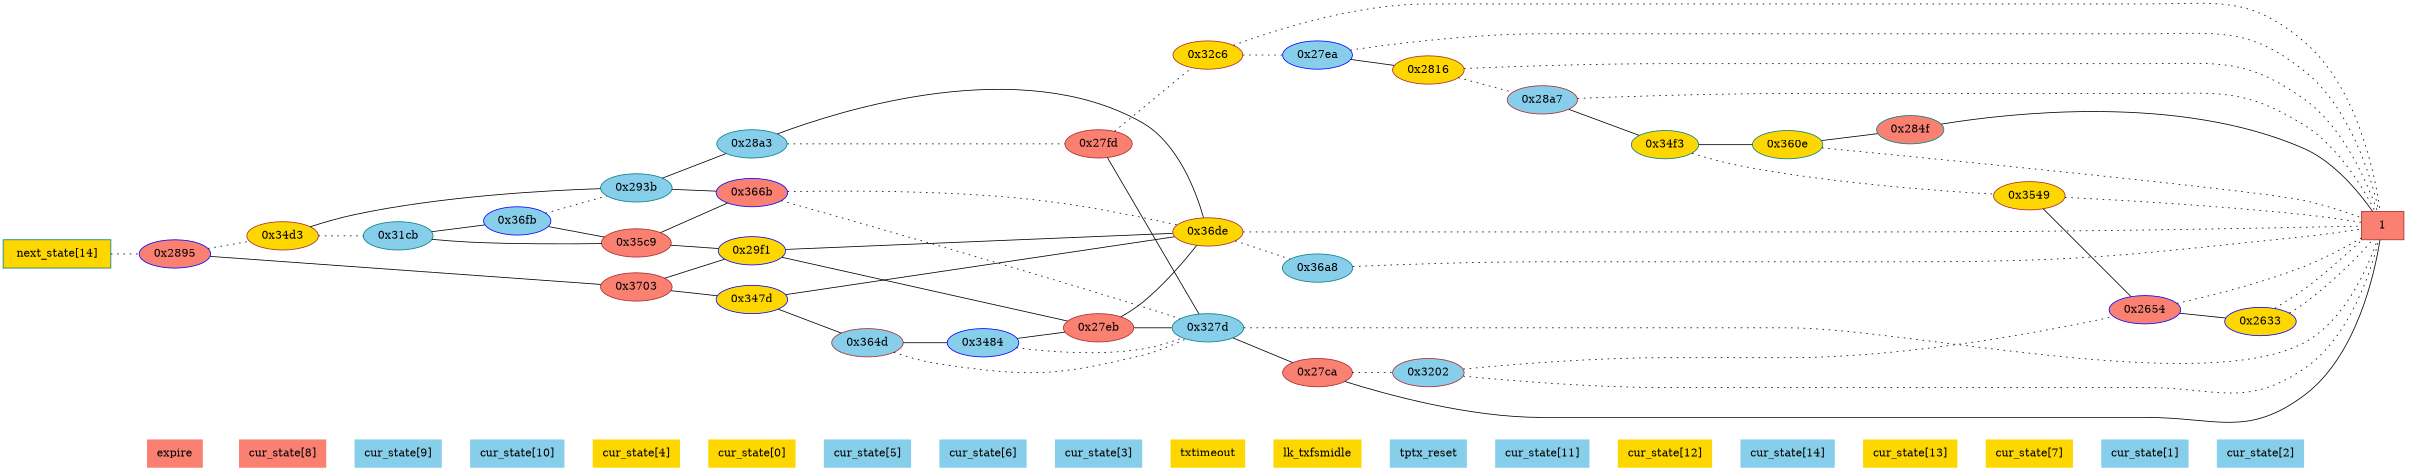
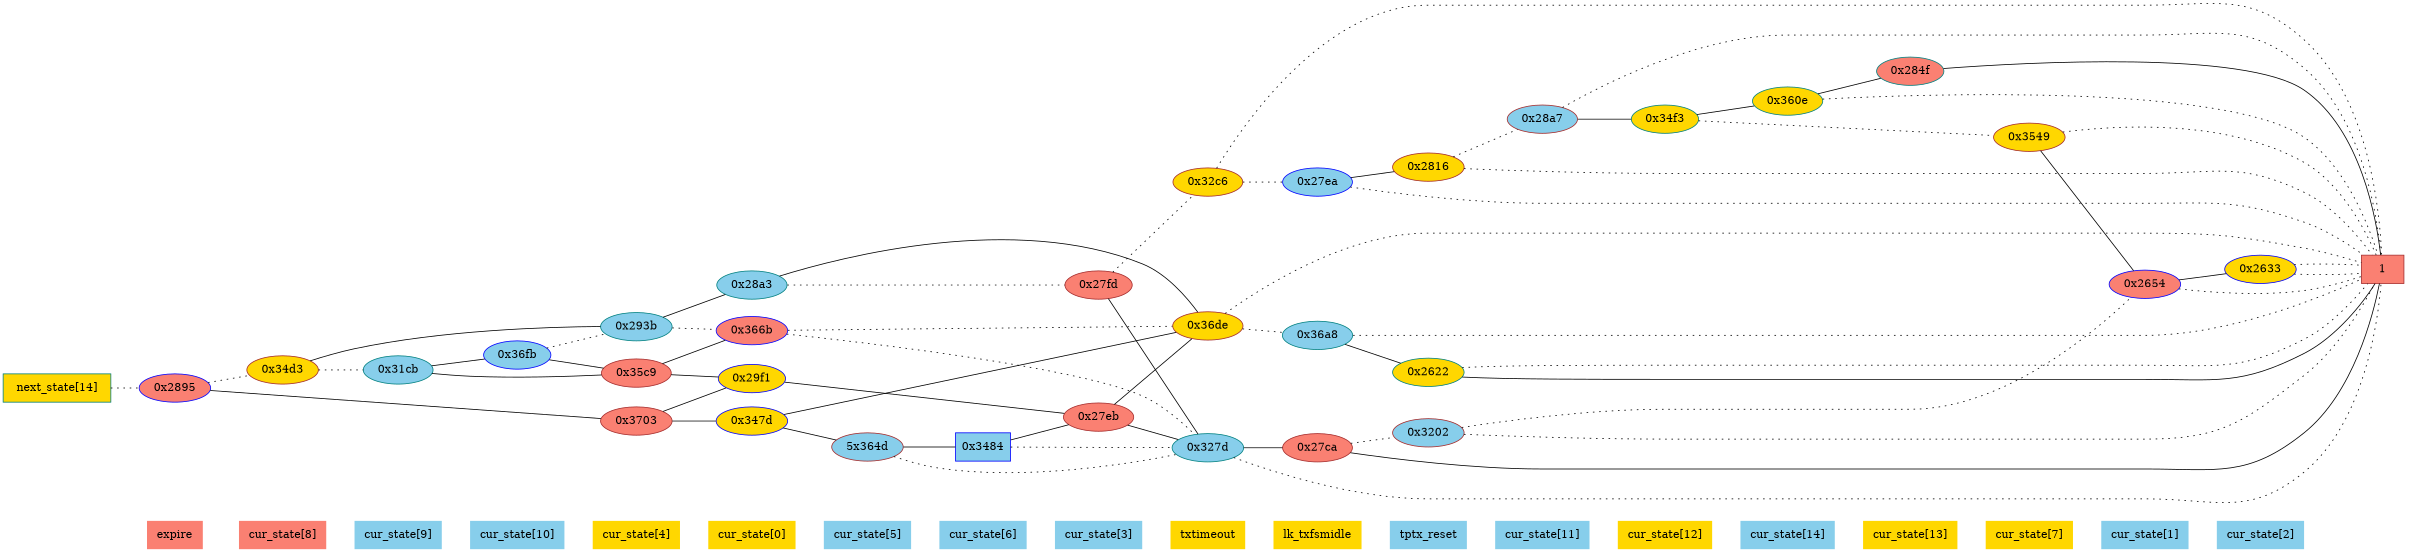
  digraph {
    rankdir=LR
    node [style=filled color=brown fillcolor=skyblue]
    edge [dir=none style=dotted]
    "CONST NODES" [shape=plaintext style=invis color="" fillcolor=""]
    " expire " [color=blue fillcolor=salmon shape=plaintext]
    " cur_state[8] " [color=blue fillcolor=salmon shape=plaintext]
    " cur_state[9] " [shape=plaintext]
    " cur_state[10] " [color=blue shape=plaintext]
    " cur_state[4] " [color=teal fillcolor=gold shape=plaintext]
    " cur_state[0] " [fillcolor=gold shape=plaintext]
    " cur_state[5] " [color=blue shape=plaintext]
    " cur_state[6] " [color=teal shape=plaintext]
    " cur_state[3] " [color=teal shape=plaintext]
    " txtimeout " [fillcolor=gold shape=plaintext]
    " lk_txfsmidle " [color=teal fillcolor=gold shape=plaintext]
    " tptx_reset " [shape=plaintext]
    " cur_state[11] " [shape=plaintext]
    " cur_state[12] " [color=teal fillcolor=gold shape=plaintext]
    " cur_state[14] " [color=teal shape=plaintext]
    " cur_state[13] " [fillcolor=gold shape=plaintext]
    " cur_state[7] " [color=blue fillcolor=gold shape=plaintext]
    " cur_state[1] " [color=blue shape=plaintext]
    " cur_state[2] " [color=blue shape=plaintext]
    "  next_state[14]  " [color=teal fillcolor=gold shape=box]
    "0x2895" [color=blue fillcolor=salmon]
    "0x34d3" [fillcolor=gold]
    "0x31cb" [color=teal]
    "0x36fb" [color=blue]
    "0x35c9" [fillcolor=salmon]
    "0x293b" [color=teal]
    "0x3703" [fillcolor=salmon]
    "0x28a3" [color=teal]
    "0x347d" [color=blue fillcolor=gold]
    "0x366b" [color=blue fillcolor=salmon]
    "0x29f1" [color=blue fillcolor=gold]
-   "0x364d"
-   "0x3484" [color=blue]
+   "0x364d" [label="5x364d"]
+   "0x3484" [color=blue shape=box]
    "0x27eb" [fillcolor=salmon]
    "0x27fd" [fillcolor=salmon]
    "0x327d" [color=teal]
    "0x36de" [fillcolor=gold]
    "0x32c6" [fillcolor=gold]
    "0x27ea" [color=blue]
    "0x36a8" [color=teal]
    "0x27ca" [fillcolor=salmon]
    "0x3202"
+   "0x2622" [color=teal fillcolor=gold]
    "0x2816" [fillcolor=gold]
    "0x28a7"
    "0x34f3" [color=teal fillcolor=gold]
    "0x360e" [color=teal fillcolor=gold]
    "0x284f" [color=teal fillcolor=salmon]
    "0x3549" [fillcolor=gold]
    "0x2654" [color=blue fillcolor=salmon]
    "0x2633" [color=blue fillcolor=gold]
    n53 [fillcolor=salmon label=1 shape=box]
    subgraph sub_1 {
      "CONST NODES"
      " expire "
      " cur_state[8] "
      " cur_state[9] "
      " cur_state[10] "
      " cur_state[4] "
      " cur_state[0] "
      " cur_state[5] "
      " cur_state[6] "
      " cur_state[3] "
      " txtimeout "
      " lk_txfsmidle "
      " tptx_reset "
      " cur_state[11] "
      " cur_state[12] "
      " cur_state[14] "
      " cur_state[13] "
      " cur_state[7] "
      " cur_state[1] "
      " cur_state[2] "
    }
    subgraph sub_2 {
      rank=same
      "  next_state[14]  "
    }
    subgraph sub_3 {
      rank=same
      " expire "
      "0x2895"
    }
    subgraph sub_4 {
      rank=same
      " cur_state[8] "
      "0x34d3"
    }
    subgraph sub_5 {
      rank=same
      " cur_state[9] "
      "0x31cb"
    }
    subgraph sub_6 {
      rank=same
      " cur_state[10] "
      "0x36fb"
    }
    subgraph sub_7 {
      rank=same
      " cur_state[4] "
      "0x35c9"
      "0x293b"
      "0x3703"
    }
    subgraph sub_8 {
      rank=same
      " cur_state[0] "
      "0x28a3"
      "0x347d"
      "0x366b"
      "0x29f1"
    }
    subgraph sub_9 {
      rank=same
      " cur_state[5] "
      "0x364d"
    }
    subgraph sub_10 {
      rank=same
      " cur_state[6] "
      "0x3484"
    }
    subgraph sub_11 {
      rank=same
      " cur_state[3] "
      "0x27eb"
      "0x27fd"
    }
    subgraph sub_12 {
      rank=same
      " txtimeout "
      "0x327d"
      "0x36de"
      "0x32c6"
    }
    subgraph sub_13 {
      rank=same
      " lk_txfsmidle "
      "0x27ea"
      "0x36a8"
      "0x27ca"
    }
    subgraph sub_14 {
      rank=same
      " tptx_reset "
      "0x3202"
+     "0x2622"
      "0x2816"
    }
    subgraph sub_15 {
      rank=same
      " cur_state[11] "
      "0x28a7"
    }
    subgraph sub_16 {
      rank=same
      " cur_state[12] "
      "0x34f3"
    }
    subgraph sub_17 {
      rank=same
      " cur_state[14] "
      "0x360e"
    }
    subgraph sub_18 {
      rank=same
      " cur_state[13] "
      "0x284f"
    }
    subgraph sub_19 {
      rank=same
      " cur_state[7] "
      "0x3549"
    }
    subgraph sub_20 {
      rank=same
      " cur_state[1] "
      "0x2654"
    }
    subgraph sub_21 {
      rank=same
      " cur_state[2] "
      "0x2633"
    }
    subgraph sub_22 {
      rank=same
      "CONST NODES"
      subgraph sub_23 {
        rank=same
        n53
      }
    }
    " expire " -> " cur_state[8] " [style=invis]
    " cur_state[8] " -> " cur_state[9] " [style=invis]
    " cur_state[9] " -> " cur_state[10] " [style=invis]
    " cur_state[10] " -> " cur_state[4] " [style=invis]
    " cur_state[4] " -> " cur_state[0] " [style=invis]
    " cur_state[0] " -> " cur_state[5] " [style=invis]
    " cur_state[5] " -> " cur_state[6] " [style=invis]
    " cur_state[6] " -> " cur_state[3] " [style=invis]
    " cur_state[3] " -> " txtimeout " [style=invis]
    " txtimeout " -> " lk_txfsmidle " [style=invis]
    " lk_txfsmidle " -> " tptx_reset " [style=invis]
    " tptx_reset " -> " cur_state[11] " [style=invis]
    " cur_state[11] " -> " cur_state[12] " [style=invis]
    " cur_state[12] " -> " cur_state[14] " [style=invis]
    " cur_state[14] " -> " cur_state[13] " [style=invis]
    " cur_state[13] " -> " cur_state[7] " [style=invis]
    " cur_state[7] " -> " cur_state[1] " [style=invis]
    " cur_state[1] " -> " cur_state[2] " [style=invis]
    " cur_state[2] " -> "CONST NODES" [style=invis]
    "  next_state[14]  " -> "0x2895"
    "0x2895" -> "0x34d3"
    "0x2895" -> "0x3703" [style=solid]
    "0x34d3" -> "0x31cb"
    "0x34d3" -> "0x293b" [style=solid]
    "0x31cb" -> "0x36fb" [style=solid]
    "0x31cb" -> "0x35c9" [style=solid]
    "0x36fb" -> "0x35c9" [style=solid]
    "0x36fb" -> "0x293b"
    "0x35c9" -> "0x366b" [style=solid]
    "0x35c9" -> "0x29f1" [style=solid]
    "0x293b" -> "0x28a3" [style=solid]
-   "0x293b" -> "0x366b" [style=solid]
+   "0x293b" -> "0x366b"
    "0x3703" -> "0x347d" [style=solid]
    "0x3703" -> "0x29f1" [style=solid]
    "0x28a3" -> "0x27fd"
    "0x28a3" -> "0x36de" [style=solid]
    "0x347d" -> "0x364d" [style=solid]
    "0x347d" -> "0x36de" [style=solid]
    "0x366b" -> "0x327d"
    "0x366b" -> "0x36de"
    "0x29f1" -> "0x27eb" [style=solid]
-   "0x29f1" -> "0x36de" [style=solid]
    "0x364d" -> "0x3484" [style=solid]
    "0x364d" -> "0x327d"
    "0x3484" -> "0x27eb" [style=solid]
    "0x3484" -> "0x327d"
    "0x27eb" -> "0x327d" [style=solid]
    "0x27eb" -> "0x36de" [style=solid]
    "0x27fd" -> "0x327d" [style=solid]
    "0x27fd" -> "0x32c6"
    "0x327d" -> "0x27ca" [style=solid]
    "0x327d" -> n53
    "0x36de" -> "0x36a8"
    "0x36de" -> n53
    "0x32c6" -> "0x27ea"
    "0x32c6" -> n53
    "0x27ea" -> "0x2816" [style=solid]
    "0x27ea" -> n53
+   "0x36a8" -> "0x2622" [style=solid]
    "0x36a8" -> n53
    "0x27ca" -> "0x3202"
    "0x27ca" -> n53 [style=solid]
    "0x3202" -> "0x2654"
    "0x3202" -> n53
+   "0x2622" -> n53 [style=solid]
+   "0x2622" -> n53
    "0x2816" -> "0x28a7"
    "0x2816" -> n53
    "0x28a7" -> "0x34f3" [style=solid]
    "0x28a7" -> n53
    "0x34f3" -> "0x360e" [style=solid]
    "0x34f3" -> "0x3549"
    "0x360e" -> "0x284f" [style=solid]
    "0x360e" -> n53
    "0x284f" -> n53 [style=solid]
    "0x3549" -> "0x2654" [style=solid]
    "0x3549" -> n53
    "0x2654" -> "0x2633" [style=solid]
    "0x2654" -> n53
    "0x2633" -> n53
    "0x2633" -> n53
  }
